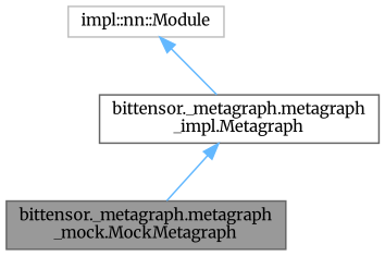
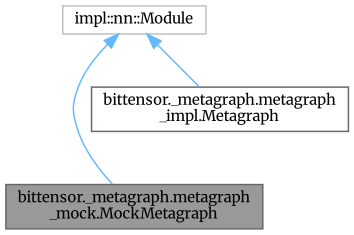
  digraph {
    fontname=Merriweather
    node [color=gray40 fillcolor=white fontname=Merriweather fontsize=10 shape=box style=filled]
    edge [color=steelblue1 dir=back fontname=Merriweather fontsize=10 labelfontname=Helvetica labelfontsize=10 style=solid]
    n1 [fillcolor=grey60 fontcolor=black height=0.2 label="bittensor._metagraph.metagraph\l_mock.MockMetagraph" width=0.4]
    n2 [height=0.2 label="bittensor._metagraph.metagraph\l_impl.Metagraph" width=0.4]
    n3 [color=grey75 height=0.2 label="impl::nn::Module" width=0.4]
-   n2 -> n1
+   n3 -> n1
    n3 -> n2
  }
